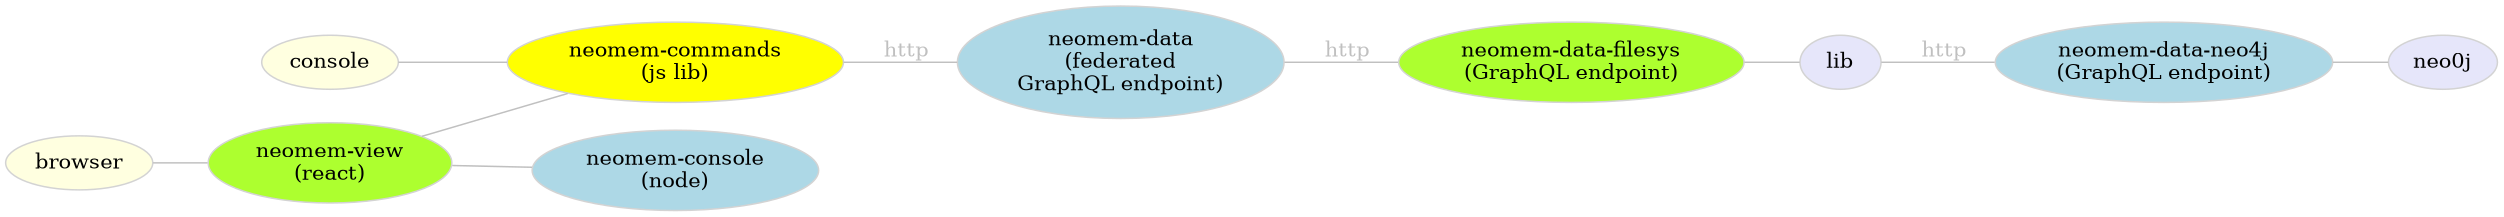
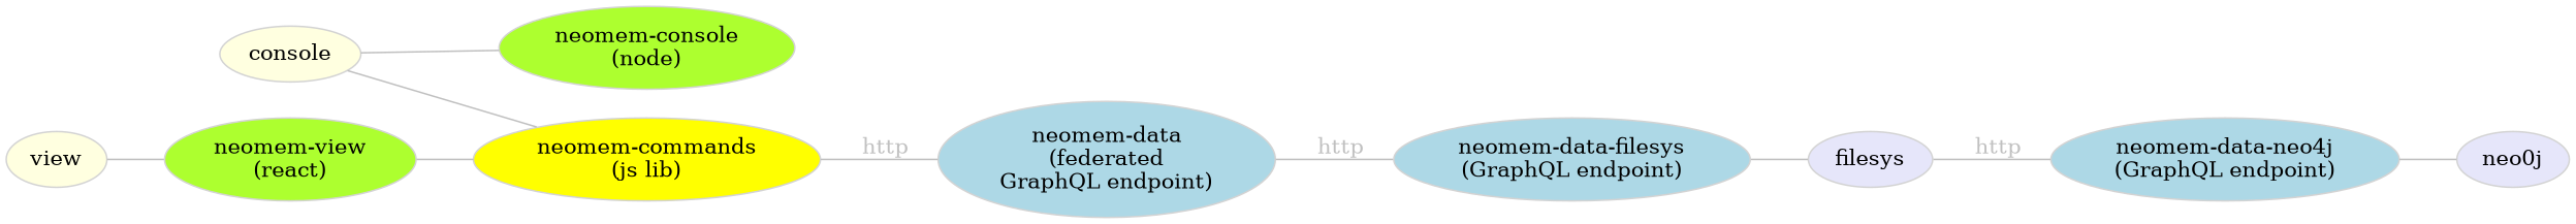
  graph {
    rankdir=LR
    node [color=lightgray fillcolor=lightblue style=filled]
    edge [color=gray fontcolor=gray]
    console [fillcolor=lightyellow]
-   n2 [label="neomem-console\n(node)"]
+   n2 [fillcolor=greenyellow label="neomem-console\n(node)"]
    n3 [fillcolor=yellow label="neomem-commands\n(js lib)"]
-   browser [fillcolor=lightyellow]
+   browser [fillcolor=lightyellow label=view]
    n5 [fillcolor=greenyellow label="neomem-view\n(react)"]
    n6 [label="neomem-data\n(federated\nGraphQL endpoint)"]
-   n7 [fillcolor=greenyellow label="neomem-data-filesys\n(GraphQL endpoint)"]
+   n7 [label="neomem-data-filesys\n(GraphQL endpoint)"]
    n8 [label="neomem-data-neo4j\n(GraphQL endpoint)"]
    n9 [fillcolor=lavender label=neo0j]
-   filesys [fillcolor=lavender label=lib]
-   n5 -- n2
+   filesys [fillcolor=lavender]
+   console -- n2
    console -- n3
    n3 -- n6 [label="  http"]
    browser -- n5
    n5 -- n3
    n6 -- n7 [label="  http"]
    n7 -- filesys
    n8 -- n9
    filesys -- n8 [label="  http"]
  }
